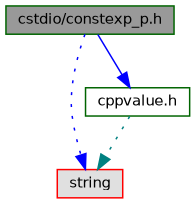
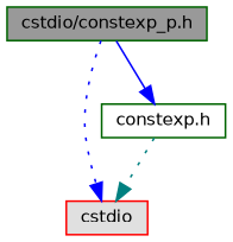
  digraph {
    node [color=darkgreen fontname=Helvetica fontsize=10 shape=box style=filled]
    edge [color=blue fontname=Helvetica fontsize=10 labelfontname=Helvetica labelfontsize=10 style=dotted]
    n1 [fillcolor=grey60 fontcolor=black height=0.2 label="cstdio/constexp_p.h" width=0.4]
-   n2 [color=red fillcolor="#E0E0E0" height=0.2 label=string width=0.4]
-   n3 [fillcolor=white height=0.2 label="cppvalue.h" width=0.4]
+   n2 [color=red fillcolor="#E0E0E0" height=0.2 label=cstdio width=0.4]
+   n3 [fillcolor=white height=0.2 label="constexp.h" width=0.4]
    n1 -> n2
    n1 -> n3 [style=solid]
    n3 -> n2 [color=teal]
  }
